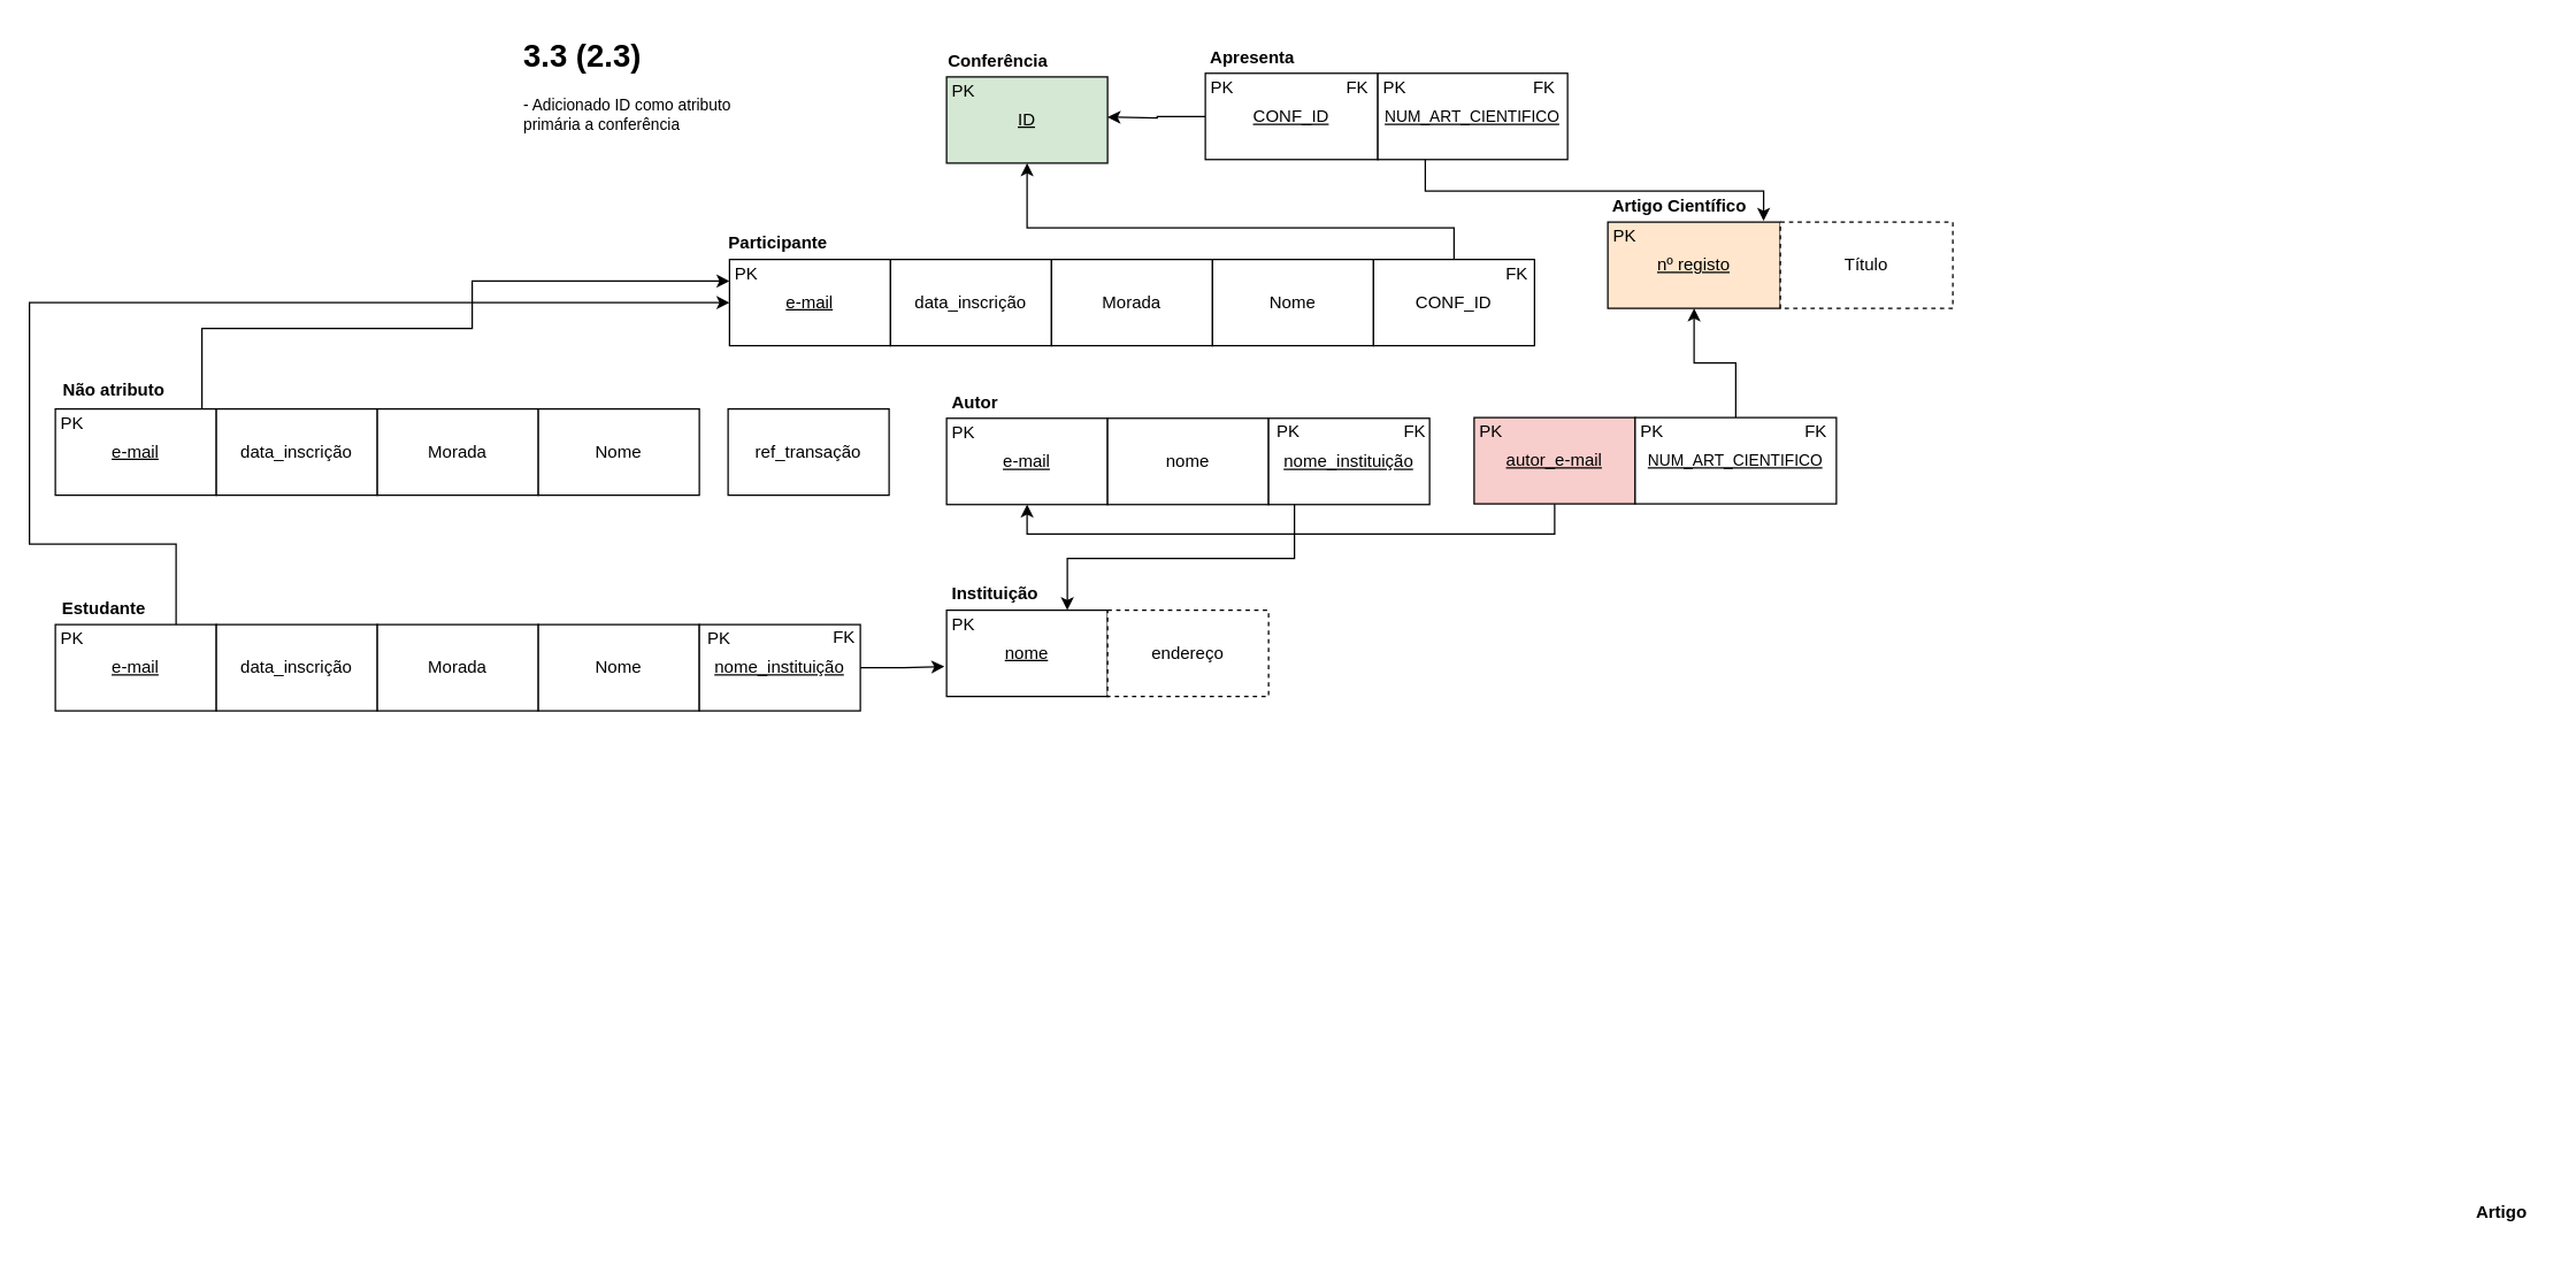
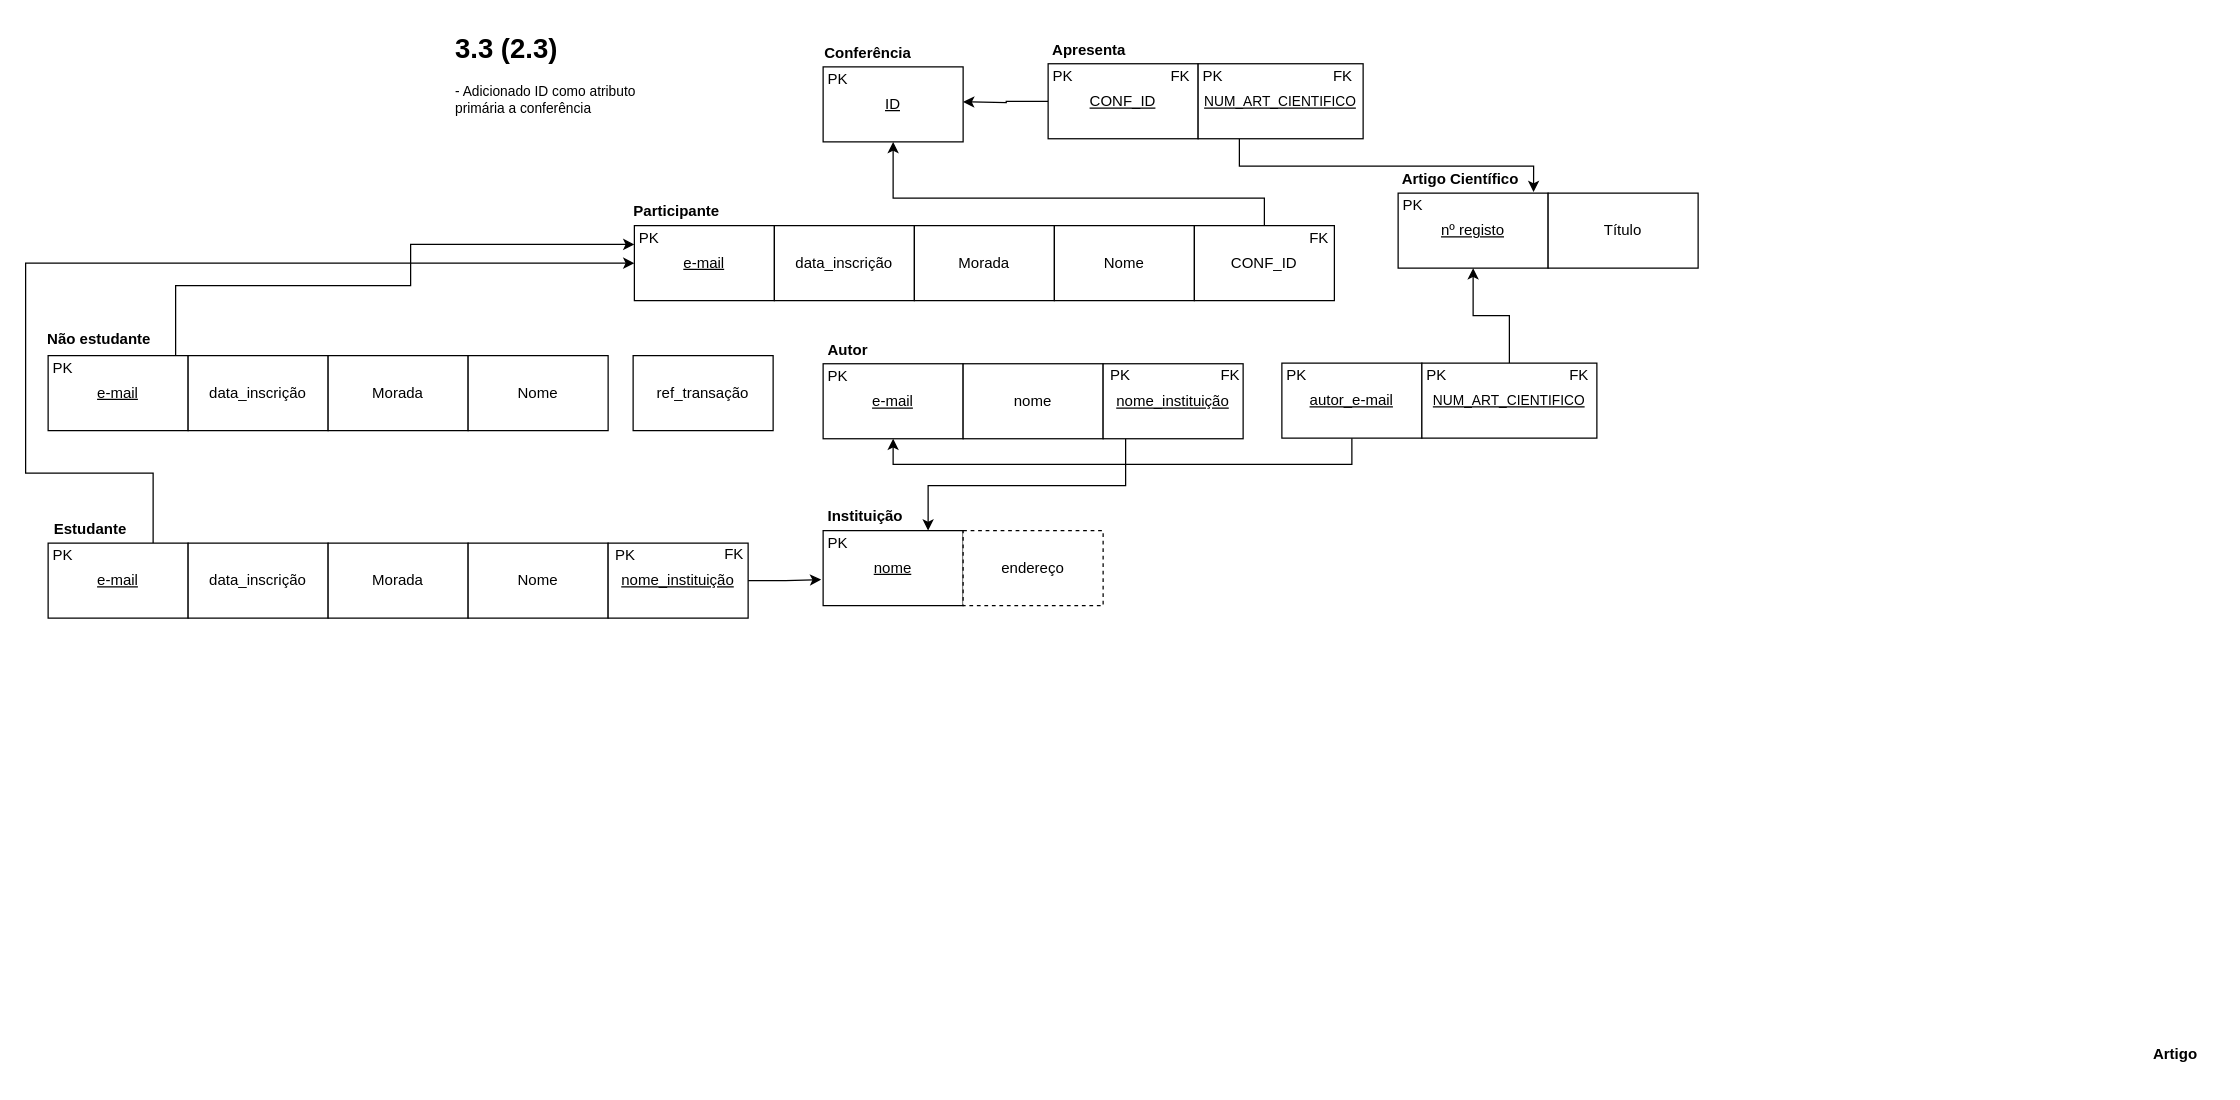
  <mxCell id="0" />
  <mxCell id="1" parent="0" />
  <mxCell id="2" value="&lt;b&gt;Conferência&lt;/b&gt;" style="text;html=1;strokeColor=none;fillColor=none;align=center;verticalAlign=middle;whiteSpace=wrap;rounded=0;" vertex="1" parent="1"><mxGeometry x="664" y="27" width="60" height="30" as="geometry" /></mxCell>
- <mxCell id="3" value="&lt;u&gt;ID&lt;/u&gt;" style="rounded=0;whiteSpace=wrap;html=1;fillColor=#d5e8d4;" vertex="1" parent="1"><mxGeometry x="658" y="53" width="112" height="60" as="geometry" /></mxCell>
+ <mxCell id="3" value="&lt;u&gt;ID&lt;/u&gt;" style="rounded=0;whiteSpace=wrap;html=1;" vertex="1" parent="1"><mxGeometry x="658" y="53" width="112" height="60" as="geometry" /></mxCell>
  <mxCell id="4" value="PK" style="text;html=1;strokeColor=none;fillColor=none;align=center;verticalAlign=middle;whiteSpace=wrap;rounded=0;" vertex="1" parent="1"><mxGeometry x="640" y="48" width="60" height="30" as="geometry" /></mxCell>
  <mxCell id="5" value="&lt;b&gt;Apresenta&lt;/b&gt;" style="text;html=1;strokeColor=none;fillColor=none;align=center;verticalAlign=middle;whiteSpace=wrap;rounded=0;" vertex="1" parent="1"><mxGeometry x="841" y="24.5" width="60" height="30" as="geometry" /></mxCell>
  <mxCell id="6" style="edgeStyle=orthogonalEdgeStyle;rounded=0;orthogonalLoop=1;jettySize=auto;html=1;fontSize=11;" edge="1" parent="1" source="7"><mxGeometry relative="1" as="geometry"><mxPoint x="770" y="81" as="targetPoint" /></mxGeometry></mxCell>
  <mxCell id="7" value="&lt;u&gt;CONF_ID&lt;/u&gt;" style="rounded=0;whiteSpace=wrap;html=1;" vertex="1" parent="1"><mxGeometry x="838" y="50.5" width="120" height="60" as="geometry" /></mxCell>
  <mxCell id="8" value="PK" style="text;html=1;strokeColor=none;fillColor=none;align=center;verticalAlign=middle;whiteSpace=wrap;rounded=0;" vertex="1" parent="1"><mxGeometry x="820" y="45.5" width="60" height="30" as="geometry" /></mxCell>
  <mxCell id="9" value="FK" style="text;html=1;strokeColor=none;fillColor=none;align=center;verticalAlign=middle;whiteSpace=wrap;rounded=0;" vertex="1" parent="1"><mxGeometry x="911" y="45.5" width="66" height="30" as="geometry" /></mxCell>
  <mxCell id="10" style="edgeStyle=orthogonalEdgeStyle;rounded=0;orthogonalLoop=1;jettySize=auto;html=1;exitX=0.25;exitY=1;exitDx=0;exitDy=0;entryX=0.903;entryY=-0.014;entryDx=0;entryDy=0;entryPerimeter=0;fontSize=11;" edge="1" parent="1" source="11" target="15"><mxGeometry relative="1" as="geometry" /></mxCell>
  <mxCell id="11" value="&lt;u&gt;&lt;font style=&quot;font-size: 11px;&quot;&gt;NUM_ART_CIENTIFICO&lt;/font&gt;&lt;/u&gt;" style="rounded=0;whiteSpace=wrap;html=1;" vertex="1" parent="1"><mxGeometry x="958" y="50.5" width="132" height="60" as="geometry" /></mxCell>
  <mxCell id="12" value="PK" style="text;html=1;strokeColor=none;fillColor=none;align=center;verticalAlign=middle;whiteSpace=wrap;rounded=0;" vertex="1" parent="1"><mxGeometry x="940" y="45.5" width="60" height="30" as="geometry" /></mxCell>
  <mxCell id="13" value="FK" style="text;html=1;strokeColor=none;fillColor=none;align=center;verticalAlign=middle;whiteSpace=wrap;rounded=0;" vertex="1" parent="1"><mxGeometry x="1041" y="45.5" width="66" height="30" as="geometry" /></mxCell>
  <mxCell id="14" value="&lt;b&gt;Artigo Científico&lt;/b&gt;" style="text;html=1;strokeColor=none;fillColor=none;align=center;verticalAlign=middle;whiteSpace=wrap;rounded=0;" vertex="1" parent="1"><mxGeometry x="1104" y="128" width="128" height="30" as="geometry" /></mxCell>
- <mxCell id="15" value="&lt;u&gt;nº registo&lt;/u&gt;" style="rounded=0;whiteSpace=wrap;html=1;fillColor=#ffe6cc;" vertex="1" parent="1"><mxGeometry x="1118" y="154" width="120" height="60" as="geometry" /></mxCell>
+ <mxCell id="15" value="&lt;u&gt;nº registo&lt;/u&gt;" style="rounded=0;whiteSpace=wrap;html=1;" vertex="1" parent="1"><mxGeometry x="1118" y="154" width="120" height="60" as="geometry" /></mxCell>
  <mxCell id="16" value="PK" style="text;html=1;strokeColor=none;fillColor=none;align=center;verticalAlign=middle;whiteSpace=wrap;rounded=0;" vertex="1" parent="1"><mxGeometry x="1100" y="149" width="60" height="30" as="geometry" /></mxCell>
- <mxCell id="17" value="&lt;span&gt;Título&lt;/span&gt;" style="rounded=0;whiteSpace=wrap;html=1;fontStyle=0;dashed=1;" vertex="1" parent="1"><mxGeometry x="1238" y="154" width="120" height="60" as="geometry" /></mxCell>
+ <mxCell id="17" value="&lt;span&gt;Título&lt;/span&gt;" style="rounded=0;whiteSpace=wrap;html=1;fontStyle=0" vertex="1" parent="1"><mxGeometry x="1238" y="154" width="120" height="60" as="geometry" /></mxCell>
  <mxCell id="18" value="&lt;b&gt;Artigo&lt;/b&gt;" style="text;html=1;strokeColor=none;fillColor=none;align=center;verticalAlign=middle;whiteSpace=wrap;rounded=0;" vertex="1" parent="1"><mxGeometry x="1710" y="828" width="60" height="30" as="geometry" /></mxCell>
  <mxCell id="19" style="edgeStyle=orthogonalEdgeStyle;rounded=0;orthogonalLoop=1;jettySize=auto;html=1;entryX=0.5;entryY=1;entryDx=0;entryDy=0;fontSize=11;" edge="1" parent="1" source="20" target="27"><mxGeometry relative="1" as="geometry"><Array as="points"><mxPoint x="1081" y="371" /><mxPoint x="714" y="371" /></Array></mxGeometry></mxCell>
- <mxCell id="20" value="&lt;u style=&quot;border-color: var(--border-color);&quot;&gt;autor_e-mail&lt;/u&gt;" style="rounded=0;whiteSpace=wrap;html=1;fillColor=#f8cecc;" vertex="1" parent="1"><mxGeometry x="1025" y="290" width="112" height="60" as="geometry" /></mxCell>
+ <mxCell id="20" value="&lt;u style=&quot;border-color: var(--border-color);&quot;&gt;autor_e-mail&lt;/u&gt;" style="rounded=0;whiteSpace=wrap;html=1;" vertex="1" parent="1"><mxGeometry x="1025" y="290" width="112" height="60" as="geometry" /></mxCell>
  <mxCell id="21" value="PK" style="text;html=1;strokeColor=none;fillColor=none;align=center;verticalAlign=middle;whiteSpace=wrap;rounded=0;" vertex="1" parent="1"><mxGeometry x="1007" y="285" width="60" height="30" as="geometry" /></mxCell>
  <mxCell id="22" style="edgeStyle=orthogonalEdgeStyle;rounded=0;orthogonalLoop=1;jettySize=auto;html=1;fontSize=11;entryX=0.5;entryY=1;entryDx=0;entryDy=0;" edge="1" parent="1" source="23" target="15"><mxGeometry relative="1" as="geometry"><mxPoint x="1207" y="218" as="targetPoint" /></mxGeometry></mxCell>
  <mxCell id="23" value="&lt;u style=&quot;border-color: var(--border-color);&quot;&gt;&lt;font style=&quot;border-color: var(--border-color); font-size: 11px;&quot;&gt;NUM_ART_CIENTIFICO&lt;/font&gt;&lt;/u&gt;" style="rounded=0;whiteSpace=wrap;html=1;" vertex="1" parent="1"><mxGeometry x="1137" y="290" width="140" height="60" as="geometry" /></mxCell>
  <mxCell id="24" value="PK" style="text;html=1;strokeColor=none;fillColor=none;align=center;verticalAlign=middle;whiteSpace=wrap;rounded=0;" vertex="1" parent="1"><mxGeometry x="1119" y="285" width="60" height="30" as="geometry" /></mxCell>
  <mxCell id="25" value="FK" style="text;html=1;strokeColor=none;fillColor=none;align=center;verticalAlign=middle;whiteSpace=wrap;rounded=0;" vertex="1" parent="1"><mxGeometry x="1230" y="285" width="66" height="30" as="geometry" /></mxCell>
  <mxCell id="26" value="&lt;b&gt;Autor&lt;/b&gt;" style="text;html=1;strokeColor=none;fillColor=none;align=center;verticalAlign=middle;whiteSpace=wrap;rounded=0;" vertex="1" parent="1"><mxGeometry x="648" y="264.5" width="60" height="30" as="geometry" /></mxCell>
  <mxCell id="27" value="&lt;u&gt;e-mail&lt;/u&gt;" style="rounded=0;whiteSpace=wrap;html=1;" vertex="1" parent="1"><mxGeometry x="658" y="290.5" width="112" height="60" as="geometry" /></mxCell>
  <mxCell id="28" value="PK" style="text;html=1;strokeColor=none;fillColor=none;align=center;verticalAlign=middle;whiteSpace=wrap;rounded=0;" vertex="1" parent="1"><mxGeometry x="640" y="285.5" width="60" height="30" as="geometry" /></mxCell>
  <mxCell id="29" value="nome" style="rounded=0;whiteSpace=wrap;html=1;" vertex="1" parent="1"><mxGeometry x="770" y="290.5" width="112" height="60" as="geometry" /></mxCell>
  <mxCell id="30" style="edgeStyle=orthogonalEdgeStyle;rounded=0;orthogonalLoop=1;jettySize=auto;html=1;entryX=0.75;entryY=0;entryDx=0;entryDy=0;fontSize=11;" edge="1" parent="1" source="31" target="35"><mxGeometry relative="1" as="geometry"><Array as="points"><mxPoint x="900" y="388" /><mxPoint x="742" y="388" /></Array></mxGeometry></mxCell>
  <mxCell id="31" value="&lt;u&gt;nome_instituição&lt;/u&gt;" style="rounded=0;whiteSpace=wrap;html=1;" vertex="1" parent="1"><mxGeometry x="882" y="290.5" width="112" height="60" as="geometry" /></mxCell>
  <mxCell id="32" value="PK" style="text;html=1;strokeColor=none;fillColor=none;align=center;verticalAlign=middle;whiteSpace=wrap;rounded=0;" vertex="1" parent="1"><mxGeometry x="865.5" y="285" width="60" height="30" as="geometry" /></mxCell>
  <mxCell id="33" value="FK" style="text;html=1;strokeColor=none;fillColor=none;align=center;verticalAlign=middle;whiteSpace=wrap;rounded=0;" vertex="1" parent="1"><mxGeometry x="950.5" y="285" width="66" height="30" as="geometry" /></mxCell>
  <mxCell id="34" value="&lt;b&gt;Instituição&lt;/b&gt;" style="text;html=1;strokeColor=none;fillColor=none;align=center;verticalAlign=middle;whiteSpace=wrap;rounded=0;" vertex="1" parent="1"><mxGeometry x="662" y="398" width="60" height="30" as="geometry" /></mxCell>
  <mxCell id="35" value="&lt;u&gt;nome&lt;/u&gt;" style="rounded=0;whiteSpace=wrap;html=1;" vertex="1" parent="1"><mxGeometry x="658" y="424" width="112" height="60" as="geometry" /></mxCell>
  <mxCell id="36" value="PK" style="text;html=1;strokeColor=none;fillColor=none;align=center;verticalAlign=middle;whiteSpace=wrap;rounded=0;" vertex="1" parent="1"><mxGeometry x="640" y="419" width="60" height="30" as="geometry" /></mxCell>
  <mxCell id="37" value="endereço" style="rounded=0;whiteSpace=wrap;html=1;dashed=1;" vertex="1" parent="1"><mxGeometry x="770" y="424" width="112" height="60" as="geometry" /></mxCell>
  <mxCell id="38" value="&lt;b&gt;Participante&lt;/b&gt;" style="text;html=1;strokeColor=none;fillColor=none;align=center;verticalAlign=middle;whiteSpace=wrap;rounded=0;" vertex="1" parent="1"><mxGeometry x="511" y="154" width="60" height="30" as="geometry" /></mxCell>
  <mxCell id="39" value="&lt;u&gt;e-mail&lt;/u&gt;" style="rounded=0;whiteSpace=wrap;html=1;" vertex="1" parent="1"><mxGeometry x="507" y="180" width="112" height="60" as="geometry" /></mxCell>
  <mxCell id="40" value="PK" style="text;html=1;strokeColor=none;fillColor=none;align=center;verticalAlign=middle;whiteSpace=wrap;rounded=0;" vertex="1" parent="1"><mxGeometry x="489" y="175" width="60" height="30" as="geometry" /></mxCell>
  <mxCell id="41" value="data_inscrição" style="rounded=0;whiteSpace=wrap;html=1;" vertex="1" parent="1"><mxGeometry x="619" y="180" width="112" height="60" as="geometry" /></mxCell>
  <mxCell id="42" value="Morada" style="rounded=0;whiteSpace=wrap;html=1;" vertex="1" parent="1"><mxGeometry x="731" y="180" width="112" height="60" as="geometry" /></mxCell>
  <mxCell id="43" value="Nome" style="rounded=0;whiteSpace=wrap;html=1;" vertex="1" parent="1"><mxGeometry x="843" y="180" width="112" height="60" as="geometry" /></mxCell>
  <mxCell id="44" style="edgeStyle=orthogonalEdgeStyle;rounded=0;orthogonalLoop=1;jettySize=auto;html=1;entryX=0.5;entryY=1;entryDx=0;entryDy=0;fontSize=11;" edge="1" parent="1" source="45" target="3"><mxGeometry relative="1" as="geometry"><Array as="points"><mxPoint x="1011" y="158" /><mxPoint x="714" y="158" /></Array></mxGeometry></mxCell>
  <mxCell id="45" value="CONF_ID" style="rounded=0;whiteSpace=wrap;html=1;" vertex="1" parent="1"><mxGeometry x="955" y="180" width="112" height="60" as="geometry" /></mxCell>
  <mxCell id="46" value="FK" style="text;html=1;strokeColor=none;fillColor=none;align=center;verticalAlign=middle;whiteSpace=wrap;rounded=0;" vertex="1" parent="1"><mxGeometry x="1021.5" y="175" width="66" height="30" as="geometry" /></mxCell>
- <mxCell id="47" value="&lt;b&gt;Não atributo&lt;/b&gt;" style="text;html=1;strokeColor=none;fillColor=none;align=center;verticalAlign=middle;whiteSpace=wrap;rounded=0;" vertex="1" parent="1"><mxGeometry x="20" y="255.5" width="118" height="30" as="geometry" /></mxCell>
+ <mxCell id="47" value="&lt;b&gt;Não estudante&lt;/b&gt;" style="text;html=1;strokeColor=none;fillColor=none;align=center;verticalAlign=middle;whiteSpace=wrap;rounded=0;" vertex="1" parent="1"><mxGeometry x="20" y="255.5" width="118" height="30" as="geometry" /></mxCell>
  <mxCell id="48" style="edgeStyle=orthogonalEdgeStyle;rounded=0;orthogonalLoop=1;jettySize=auto;html=1;entryX=0;entryY=0.25;entryDx=0;entryDy=0;fontSize=11;" edge="1" parent="1" source="49" target="39"><mxGeometry relative="1" as="geometry"><Array as="points"><mxPoint x="140" y="228" /><mxPoint x="328" y="228" /><mxPoint x="328" y="195" /></Array></mxGeometry></mxCell>
  <mxCell id="49" value="&lt;u&gt;e-mail&lt;/u&gt;" style="rounded=0;whiteSpace=wrap;html=1;" vertex="1" parent="1"><mxGeometry x="38" y="284" width="112" height="60" as="geometry" /></mxCell>
  <mxCell id="50" value="PK" style="text;html=1;strokeColor=none;fillColor=none;align=center;verticalAlign=middle;whiteSpace=wrap;rounded=0;" vertex="1" parent="1"><mxGeometry x="20" y="279" width="60" height="30" as="geometry" /></mxCell>
  <mxCell id="51" value="&lt;b&gt;Estudante&lt;/b&gt;" style="text;html=1;strokeColor=none;fillColor=none;align=center;verticalAlign=middle;whiteSpace=wrap;rounded=0;" vertex="1" parent="1"><mxGeometry x="42" y="408" width="60" height="30" as="geometry" /></mxCell>
  <mxCell id="52" style="edgeStyle=orthogonalEdgeStyle;rounded=0;orthogonalLoop=1;jettySize=auto;html=1;exitX=0.75;exitY=0;exitDx=0;exitDy=0;entryX=0;entryY=0.5;entryDx=0;entryDy=0;fontSize=11;" edge="1" parent="1" source="53" target="39"><mxGeometry relative="1" as="geometry"><Array as="points"><mxPoint x="122" y="378" /><mxPoint x="20" y="378" /><mxPoint x="20" y="210" /></Array></mxGeometry></mxCell>
  <mxCell id="53" value="&lt;u&gt;e-mail&lt;/u&gt;" style="rounded=0;whiteSpace=wrap;html=1;" vertex="1" parent="1"><mxGeometry x="38" y="434" width="112" height="60" as="geometry" /></mxCell>
  <mxCell id="54" value="PK" style="text;html=1;strokeColor=none;fillColor=none;align=center;verticalAlign=middle;whiteSpace=wrap;rounded=0;" vertex="1" parent="1"><mxGeometry x="20" y="429" width="60" height="30" as="geometry" /></mxCell>
  <mxCell id="55" value="data_inscrição" style="rounded=0;whiteSpace=wrap;html=1;" vertex="1" parent="1"><mxGeometry x="150" y="284" width="112" height="60" as="geometry" /></mxCell>
  <mxCell id="56" value="Morada" style="rounded=0;whiteSpace=wrap;html=1;" vertex="1" parent="1"><mxGeometry x="262" y="284" width="112" height="60" as="geometry" /></mxCell>
  <mxCell id="57" value="Nome" style="rounded=0;whiteSpace=wrap;html=1;" vertex="1" parent="1"><mxGeometry x="374" y="284" width="112" height="60" as="geometry" /></mxCell>
  <mxCell id="58" value="ref_transação" style="rounded=0;whiteSpace=wrap;html=1;" vertex="1" parent="1"><mxGeometry x="506" y="284" width="112" height="60" as="geometry" /></mxCell>
  <mxCell id="59" value="data_inscrição" style="rounded=0;whiteSpace=wrap;html=1;" vertex="1" parent="1"><mxGeometry x="150" y="434" width="112" height="60" as="geometry" /></mxCell>
  <mxCell id="60" value="Morada" style="rounded=0;whiteSpace=wrap;html=1;" vertex="1" parent="1"><mxGeometry x="262" y="434" width="112" height="60" as="geometry" /></mxCell>
  <mxCell id="61" value="Nome" style="rounded=0;whiteSpace=wrap;html=1;" vertex="1" parent="1"><mxGeometry x="374" y="434" width="112" height="60" as="geometry" /></mxCell>
  <mxCell id="62" style="edgeStyle=orthogonalEdgeStyle;rounded=0;orthogonalLoop=1;jettySize=auto;html=1;entryX=-0.014;entryY=0.653;entryDx=0;entryDy=0;entryPerimeter=0;fontSize=11;" edge="1" parent="1" source="63" target="35"><mxGeometry relative="1" as="geometry" /></mxCell>
  <mxCell id="63" value="&lt;u&gt;nome_instituição&lt;/u&gt;" style="rounded=0;whiteSpace=wrap;html=1;" vertex="1" parent="1"><mxGeometry x="486" y="434" width="112" height="60" as="geometry" /></mxCell>
  <mxCell id="64" value="FK" style="text;html=1;strokeColor=none;fillColor=none;align=center;verticalAlign=middle;whiteSpace=wrap;rounded=0;" vertex="1" parent="1"><mxGeometry x="554" y="428" width="66" height="30" as="geometry" /></mxCell>
  <mxCell id="65" value="PK" style="text;html=1;strokeColor=none;fillColor=none;align=center;verticalAlign=middle;whiteSpace=wrap;rounded=0;" vertex="1" parent="1"><mxGeometry x="470" y="429" width="60" height="30" as="geometry" /></mxCell>
  <mxCell id="66" value="&lt;h1&gt;3.3 (2.3)&lt;/h1&gt;&lt;div&gt;- Adicionado ID como atributo primária a conferência&lt;/div&gt;" style="text;html=1;strokeColor=none;fillColor=none;spacing=5;spacingTop=-20;whiteSpace=wrap;overflow=hidden;rounded=0;fontSize=11;" vertex="1" parent="1"><mxGeometry x="359" y="20.5" width="190" height="120" as="geometry" /></mxCell>
